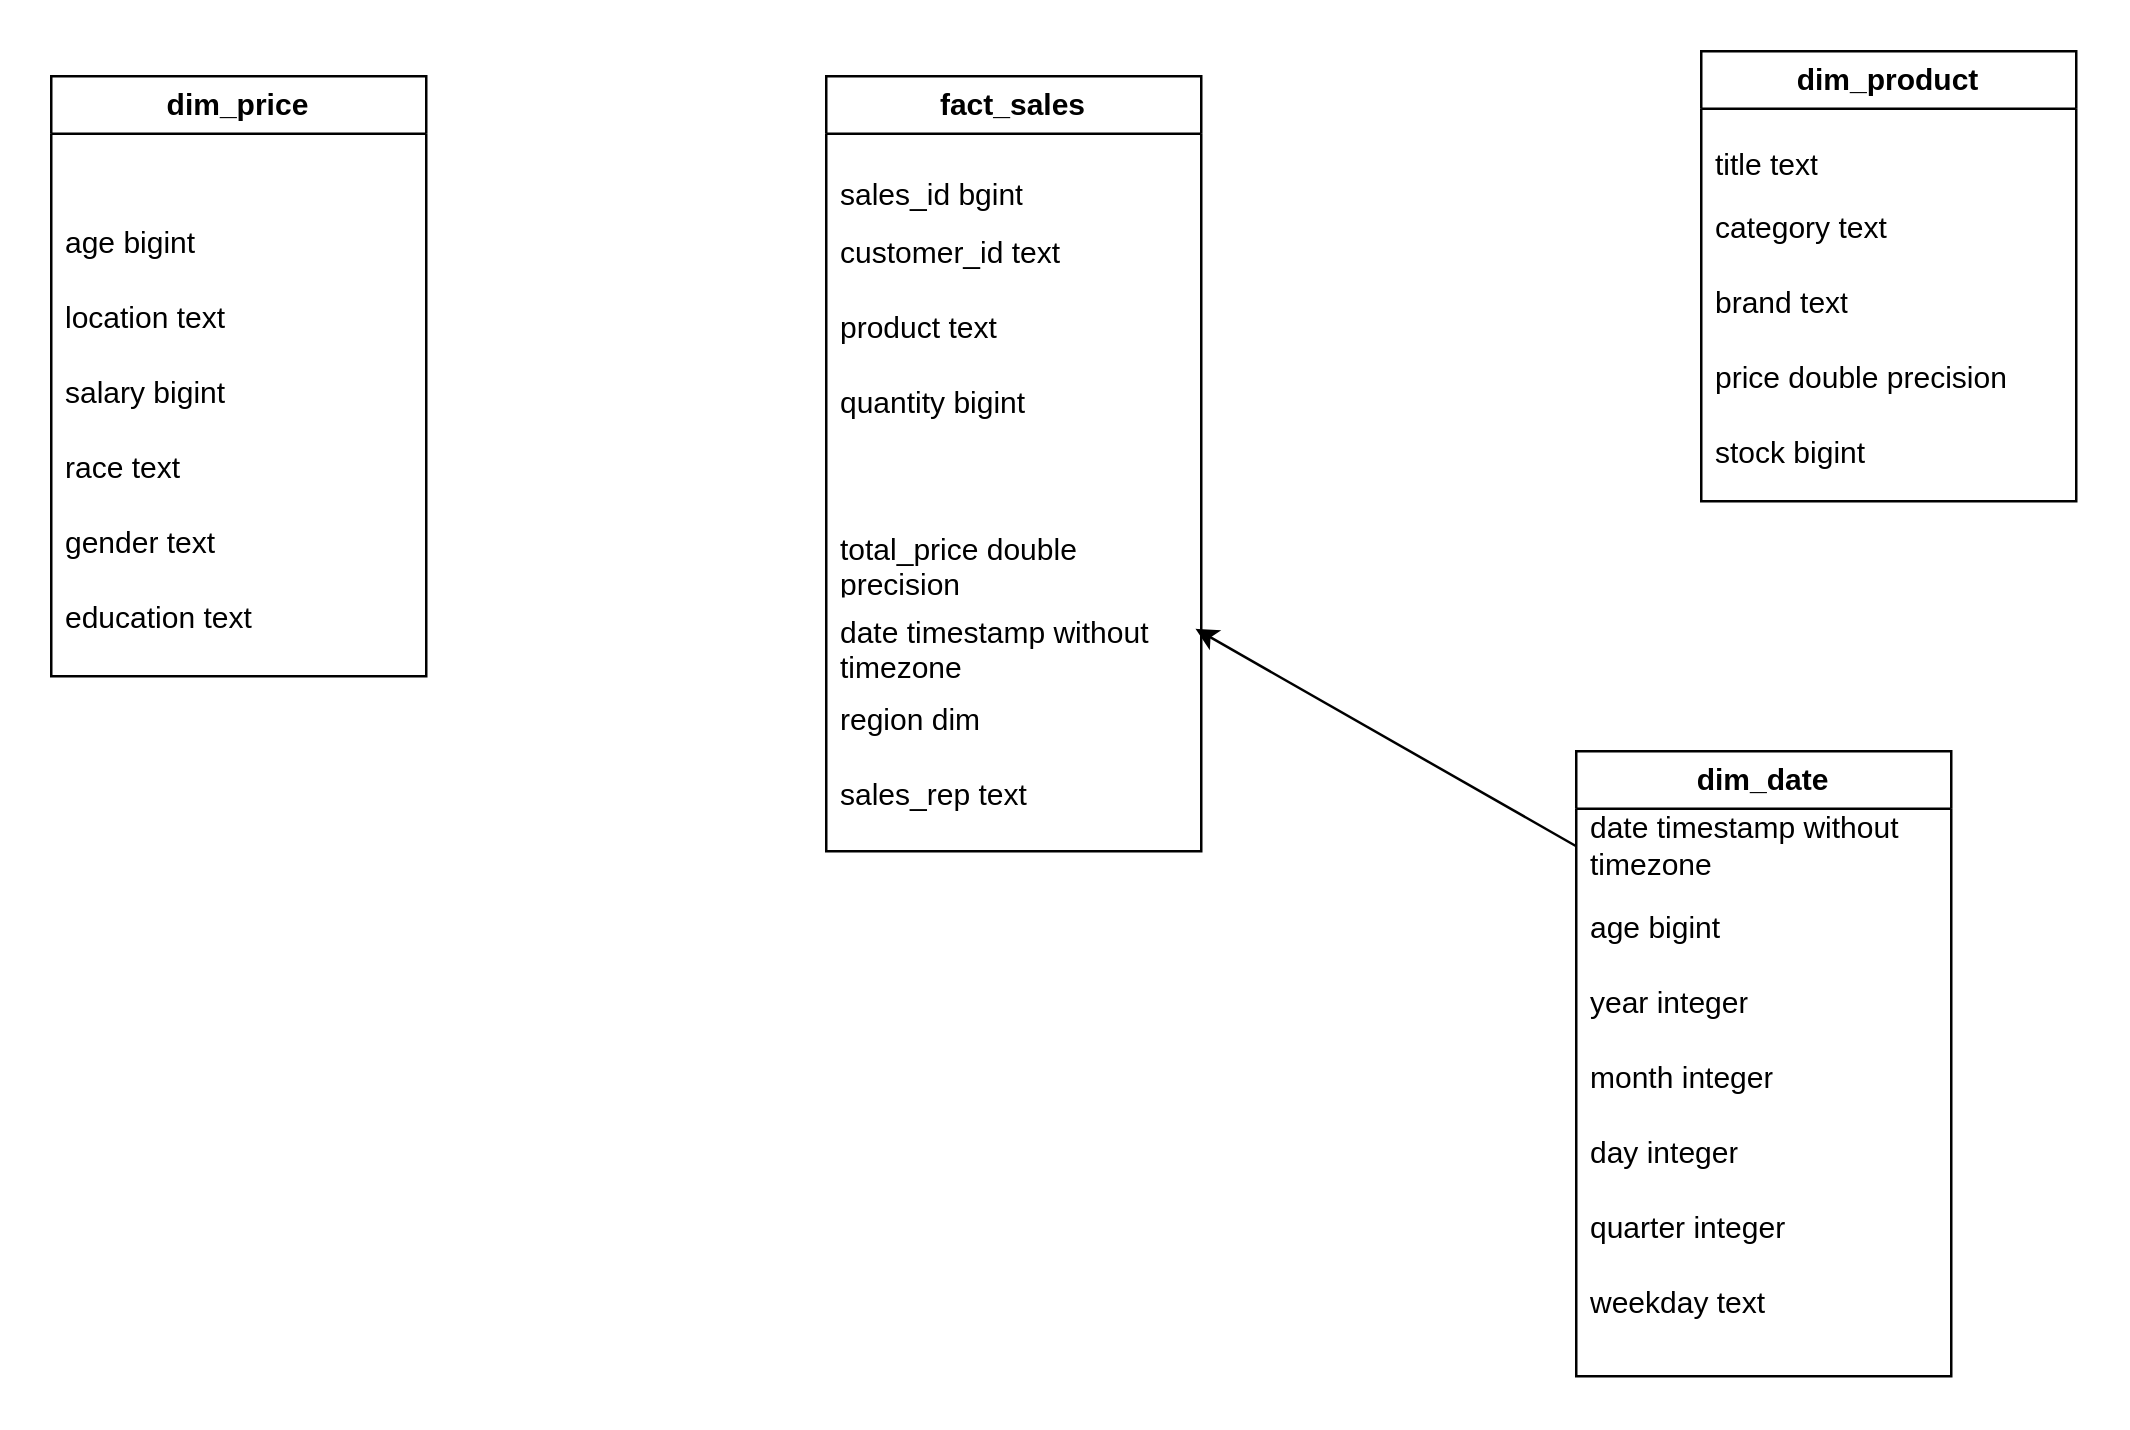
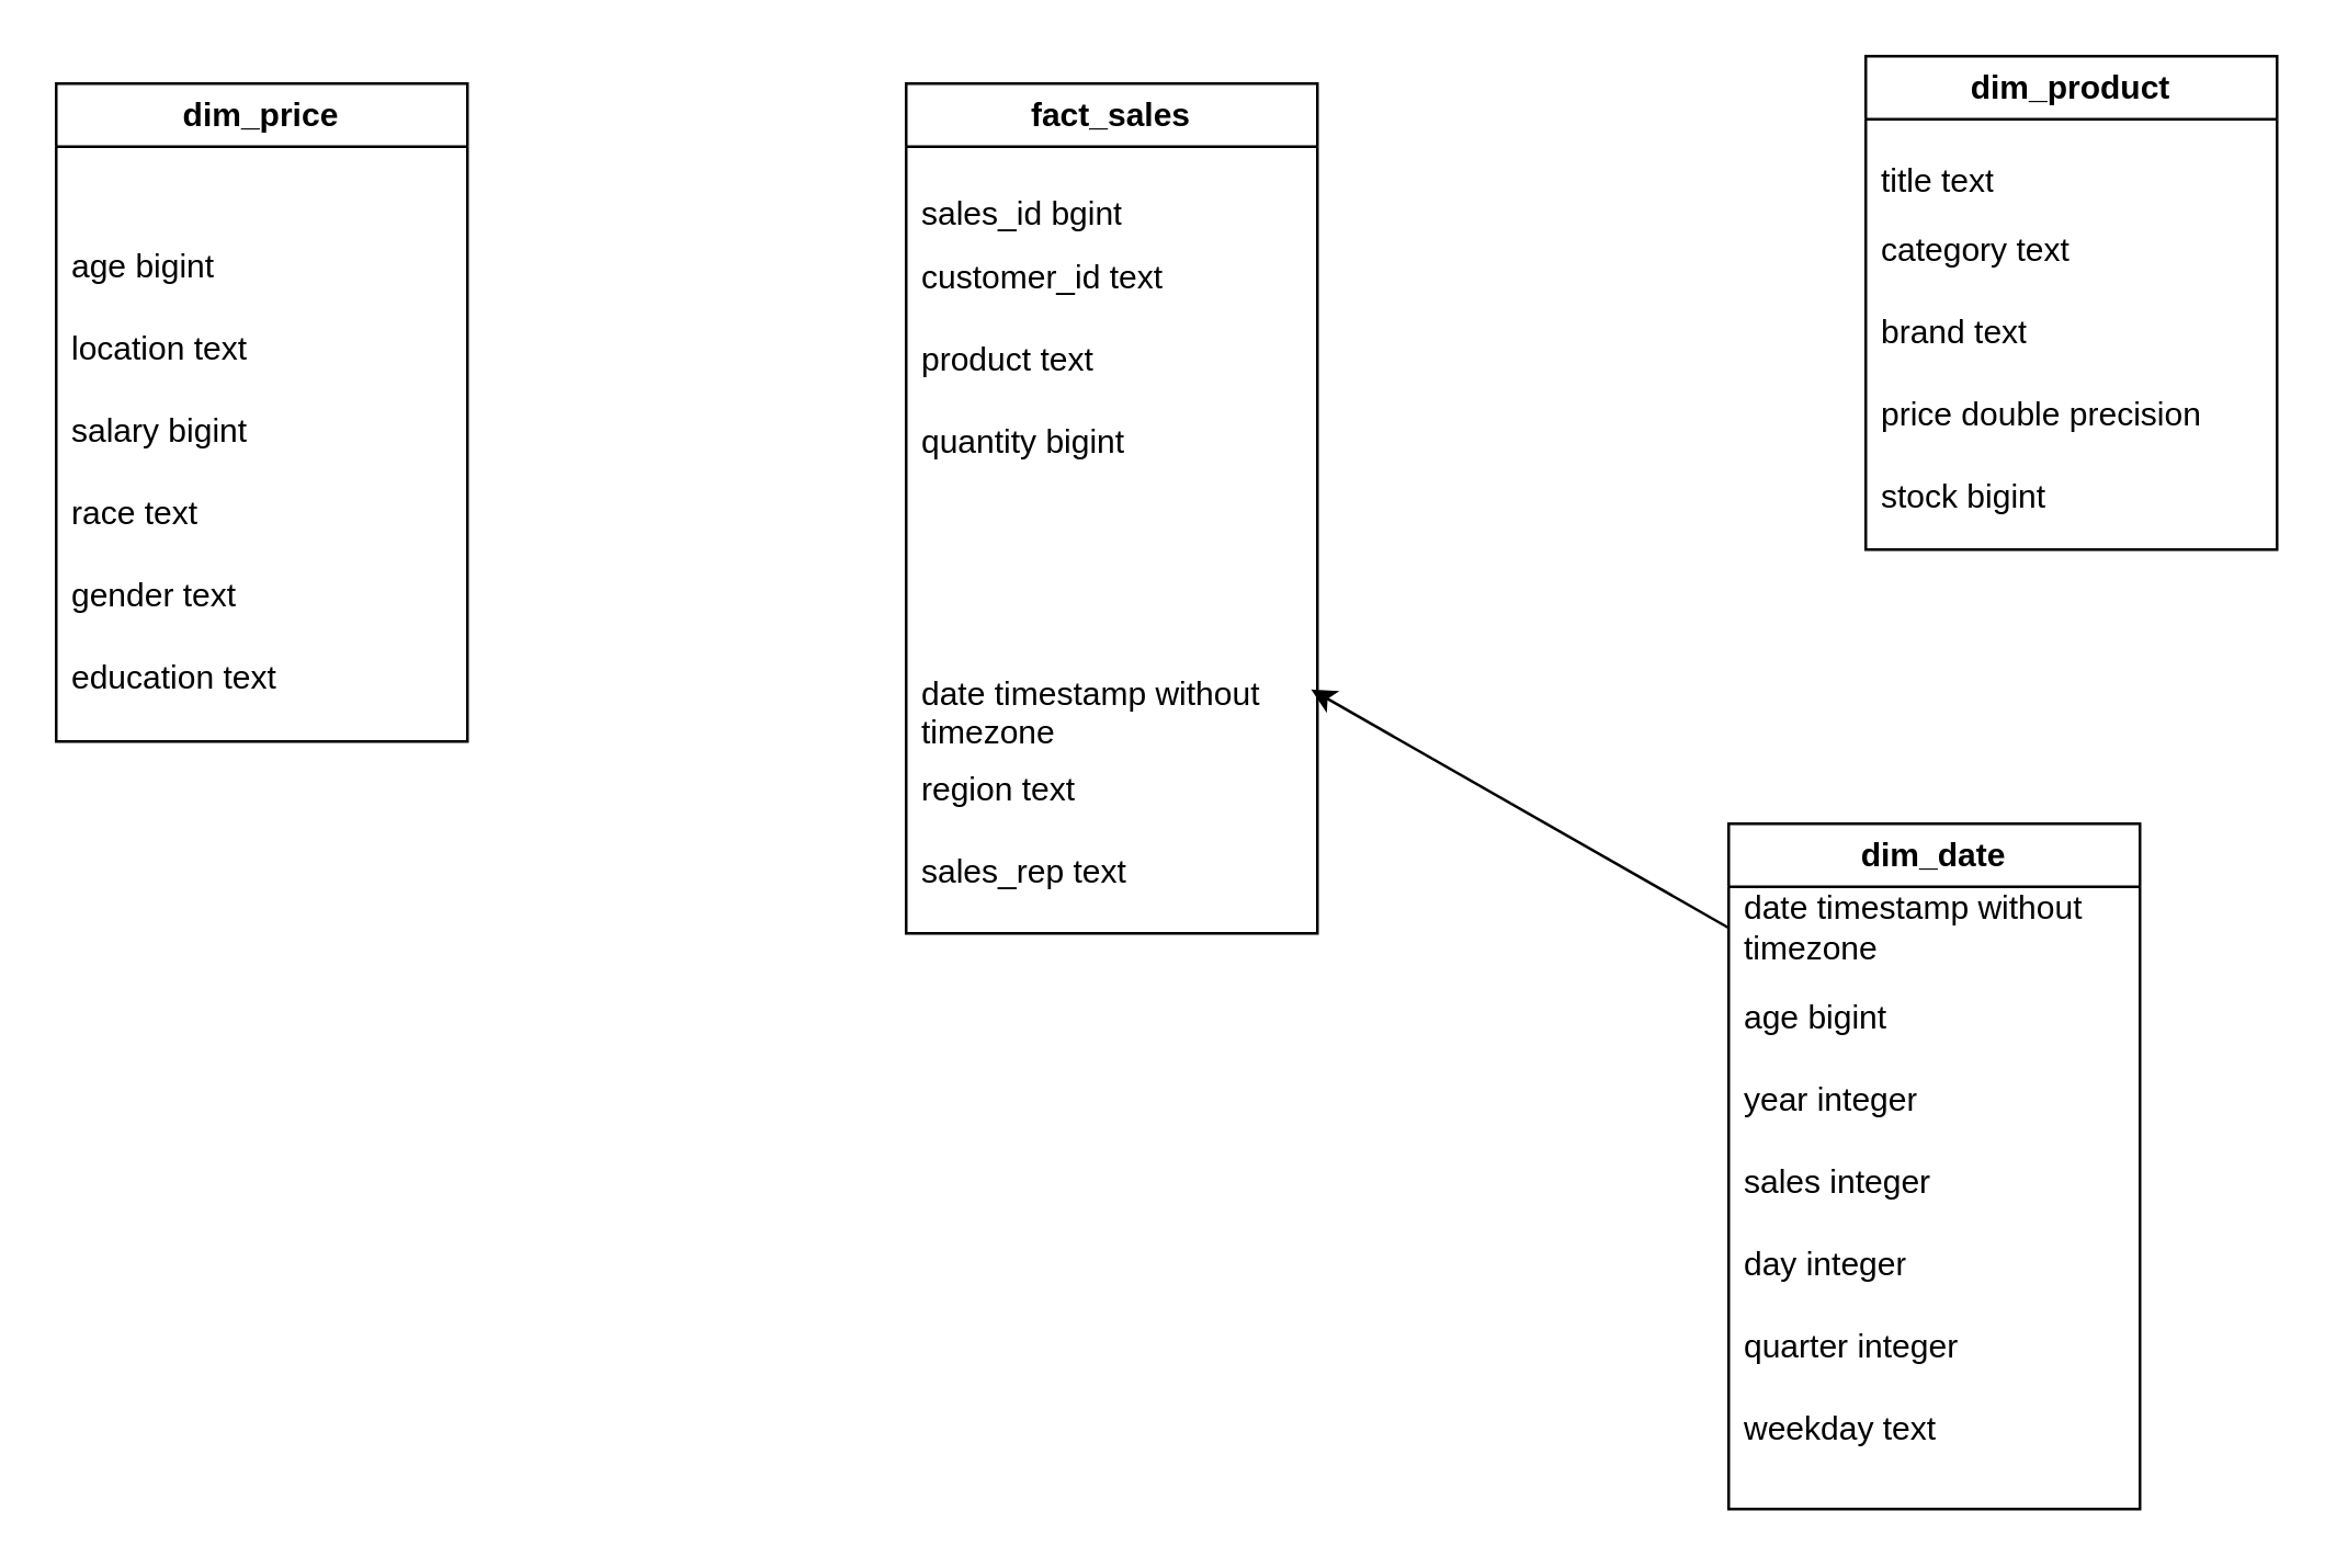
  <mxCell id="0" />
  <mxCell id="1" parent="0" />
  <mxCell id="2" value="" style="group" vertex="1" connectable="0" parent="1"><mxGeometry x="20" y="20" width="810" height="530" as="geometry" /></mxCell>
  <mxCell id="3" value="dim_price" style="swimlane;whiteSpace=wrap;html=1;" vertex="1" parent="2"><mxGeometry y="10" width="150" height="240" as="geometry" /></mxCell>
  <mxCell id="4" value="age bigint" style="text;strokeColor=none;fillColor=none;align=left;verticalAlign=middle;spacingLeft=4;spacingRight=4;overflow=hidden;points=[[0,0.5],[1,0.5]];portConstraint=eastwest;rotatable=0;whiteSpace=wrap;html=1;" vertex="1" parent="3"><mxGeometry y="52" width="140" height="30" as="geometry" /></mxCell>
  <mxCell id="5" value="location text" style="text;strokeColor=none;fillColor=none;align=left;verticalAlign=middle;spacingLeft=4;spacingRight=4;overflow=hidden;points=[[0,0.5],[1,0.5]];portConstraint=eastwest;rotatable=0;whiteSpace=wrap;html=1;" vertex="1" parent="3"><mxGeometry y="82" width="140" height="30" as="geometry" /></mxCell>
  <mxCell id="6" value="salary bigint" style="text;strokeColor=none;fillColor=none;align=left;verticalAlign=middle;spacingLeft=4;spacingRight=4;overflow=hidden;points=[[0,0.5],[1,0.5]];portConstraint=eastwest;rotatable=0;whiteSpace=wrap;html=1;" vertex="1" parent="3"><mxGeometry y="112" width="140" height="30" as="geometry" /></mxCell>
  <mxCell id="7" value="race text" style="text;strokeColor=none;fillColor=none;align=left;verticalAlign=middle;spacingLeft=4;spacingRight=4;overflow=hidden;points=[[0,0.5],[1,0.5]];portConstraint=eastwest;rotatable=0;whiteSpace=wrap;html=1;" vertex="1" parent="3"><mxGeometry y="142" width="140" height="30" as="geometry" /></mxCell>
  <mxCell id="8" value="gender text" style="text;strokeColor=none;fillColor=none;align=left;verticalAlign=middle;spacingLeft=4;spacingRight=4;overflow=hidden;points=[[0,0.5],[1,0.5]];portConstraint=eastwest;rotatable=0;whiteSpace=wrap;html=1;" vertex="1" parent="3"><mxGeometry y="172" width="140" height="30" as="geometry" /></mxCell>
  <mxCell id="9" value="education text" style="text;strokeColor=none;fillColor=none;align=left;verticalAlign=middle;spacingLeft=4;spacingRight=4;overflow=hidden;points=[[0,0.5],[1,0.5]];portConstraint=eastwest;rotatable=0;whiteSpace=wrap;html=1;" vertex="1" parent="3"><mxGeometry y="202" width="140" height="30" as="geometry" /></mxCell>
  <mxCell id="10" value="dim_date" style="swimlane;whiteSpace=wrap;html=1;" vertex="1" parent="2"><mxGeometry x="610" y="280" width="150" height="250" as="geometry" /></mxCell>
  <mxCell id="11" value="age bigint" style="text;strokeColor=none;fillColor=none;align=left;verticalAlign=middle;spacingLeft=4;spacingRight=4;overflow=hidden;points=[[0,0.5],[1,0.5]];portConstraint=eastwest;rotatable=0;whiteSpace=wrap;html=1;" vertex="1" parent="10"><mxGeometry y="56" width="140" height="30" as="geometry" /></mxCell>
  <mxCell id="12" value="year integer" style="text;strokeColor=none;fillColor=none;align=left;verticalAlign=middle;spacingLeft=4;spacingRight=4;overflow=hidden;points=[[0,0.5],[1,0.5]];portConstraint=eastwest;rotatable=0;whiteSpace=wrap;html=1;" vertex="1" parent="10"><mxGeometry y="86" width="140" height="30" as="geometry" /></mxCell>
- <mxCell id="13" value="month integer" style="text;strokeColor=none;fillColor=none;align=left;verticalAlign=middle;spacingLeft=4;spacingRight=4;overflow=hidden;points=[[0,0.5],[1,0.5]];portConstraint=eastwest;rotatable=0;whiteSpace=wrap;html=1;" vertex="1" parent="10"><mxGeometry y="116" width="140" height="30" as="geometry" /></mxCell>
+ <mxCell id="13" value="sales integer" style="text;strokeColor=none;fillColor=none;align=left;verticalAlign=middle;spacingLeft=4;spacingRight=4;overflow=hidden;points=[[0,0.5],[1,0.5]];portConstraint=eastwest;rotatable=0;whiteSpace=wrap;html=1;" vertex="1" parent="10"><mxGeometry y="116" width="140" height="30" as="geometry" /></mxCell>
  <mxCell id="14" value="day integer" style="text;strokeColor=none;fillColor=none;align=left;verticalAlign=middle;spacingLeft=4;spacingRight=4;overflow=hidden;points=[[0,0.5],[1,0.5]];portConstraint=eastwest;rotatable=0;whiteSpace=wrap;html=1;" vertex="1" parent="10"><mxGeometry y="146" width="140" height="30" as="geometry" /></mxCell>
  <mxCell id="15" value="quarter integer" style="text;strokeColor=none;fillColor=none;align=left;verticalAlign=middle;spacingLeft=4;spacingRight=4;overflow=hidden;points=[[0,0.5],[1,0.5]];portConstraint=eastwest;rotatable=0;whiteSpace=wrap;html=1;" vertex="1" parent="10"><mxGeometry y="176" width="140" height="30" as="geometry" /></mxCell>
  <mxCell id="16" value="weekday text" style="text;strokeColor=none;fillColor=none;align=left;verticalAlign=middle;spacingLeft=4;spacingRight=4;overflow=hidden;points=[[0,0.5],[1,0.5]];portConstraint=eastwest;rotatable=0;whiteSpace=wrap;html=1;" vertex="1" parent="10"><mxGeometry y="206" width="140" height="30" as="geometry" /></mxCell>
  <mxCell id="17" value="date timestamp without timezone" style="text;strokeColor=none;fillColor=none;align=left;verticalAlign=middle;spacingLeft=4;spacingRight=4;overflow=hidden;points=[[0,0.5],[1,0.5]];portConstraint=eastwest;rotatable=0;whiteSpace=wrap;html=1;" vertex="1" parent="10"><mxGeometry y="20" width="140" height="36" as="geometry" /></mxCell>
  <mxCell id="18" value="dim_product" style="swimlane;whiteSpace=wrap;html=1;startSize=23;" vertex="1" parent="2"><mxGeometry x="660" width="150" height="180" as="geometry" /></mxCell>
  <mxCell id="19" value="category text" style="text;strokeColor=none;fillColor=none;align=left;verticalAlign=middle;spacingLeft=4;spacingRight=4;overflow=hidden;points=[[0,0.5],[1,0.5]];portConstraint=eastwest;rotatable=0;whiteSpace=wrap;html=1;" vertex="1" parent="18"><mxGeometry y="56" width="140" height="30" as="geometry" /></mxCell>
  <mxCell id="20" value="brand text" style="text;strokeColor=none;fillColor=none;align=left;verticalAlign=middle;spacingLeft=4;spacingRight=4;overflow=hidden;points=[[0,0.5],[1,0.5]];portConstraint=eastwest;rotatable=0;whiteSpace=wrap;html=1;" vertex="1" parent="18"><mxGeometry y="86" width="140" height="30" as="geometry" /></mxCell>
  <mxCell id="21" value="price double precision" style="text;strokeColor=none;fillColor=none;align=left;verticalAlign=middle;spacingLeft=4;spacingRight=4;overflow=hidden;points=[[0,0.5],[1,0.5]];portConstraint=eastwest;rotatable=0;whiteSpace=wrap;html=1;" vertex="1" parent="18"><mxGeometry y="116" width="140" height="30" as="geometry" /></mxCell>
  <mxCell id="22" value="stock bigint" style="text;strokeColor=none;fillColor=none;align=left;verticalAlign=middle;spacingLeft=4;spacingRight=4;overflow=hidden;points=[[0,0.5],[1,0.5]];portConstraint=eastwest;rotatable=0;whiteSpace=wrap;html=1;" vertex="1" parent="18"><mxGeometry y="146" width="140" height="30" as="geometry" /></mxCell>
  <mxCell id="23" value="title text" style="text;strokeColor=none;fillColor=none;align=left;verticalAlign=middle;spacingLeft=4;spacingRight=4;overflow=hidden;points=[[0,0.5],[1,0.5]];portConstraint=eastwest;rotatable=0;whiteSpace=wrap;html=1;" vertex="1" parent="18"><mxGeometry y="28" width="140" height="36" as="geometry" /></mxCell>
  <mxCell id="24" value="fact_sales" style="swimlane;whiteSpace=wrap;html=1;startSize=23;" vertex="1" parent="2"><mxGeometry x="310" y="10" width="150" height="310" as="geometry" /></mxCell>
  <mxCell id="25" value="customer_id text" style="text;strokeColor=none;fillColor=none;align=left;verticalAlign=middle;spacingLeft=4;spacingRight=4;overflow=hidden;points=[[0,0.5],[1,0.5]];portConstraint=eastwest;rotatable=0;whiteSpace=wrap;html=1;" vertex="1" parent="24"><mxGeometry y="56" width="140" height="30" as="geometry" /></mxCell>
  <mxCell id="26" value="product text" style="text;strokeColor=none;fillColor=none;align=left;verticalAlign=middle;spacingLeft=4;spacingRight=4;overflow=hidden;points=[[0,0.5],[1,0.5]];portConstraint=eastwest;rotatable=0;whiteSpace=wrap;html=1;" vertex="1" parent="24"><mxGeometry y="86" width="140" height="30" as="geometry" /></mxCell>
  <mxCell id="27" value="quantity bigint" style="text;strokeColor=none;fillColor=none;align=left;verticalAlign=middle;spacingLeft=4;spacingRight=4;overflow=hidden;points=[[0,0.5],[1,0.5]];portConstraint=eastwest;rotatable=0;whiteSpace=wrap;html=1;" vertex="1" parent="24"><mxGeometry y="116" width="140" height="30" as="geometry" /></mxCell>
- <mxCell id="28" value="total_price double precision" style="text;strokeColor=none;fillColor=none;align=left;verticalAlign=middle;spacingLeft=4;spacingRight=4;overflow=hidden;points=[[0,0.5],[1,0.5]];portConstraint=eastwest;rotatable=0;whiteSpace=wrap;html=1;" vertex="1" parent="24"><mxGeometry y="180" width="150" height="30" as="geometry" /></mxCell>
  <mxCell id="29" value="date timestamp without timezone" style="text;strokeColor=none;fillColor=none;align=left;verticalAlign=middle;spacingLeft=4;spacingRight=4;overflow=hidden;points=[[0,0.5],[1,0.5]];portConstraint=eastwest;rotatable=0;whiteSpace=wrap;html=1;" vertex="1" parent="24"><mxGeometry y="213" width="140" height="30" as="geometry" /></mxCell>
- <mxCell id="30" value="region dim" style="text;strokeColor=none;fillColor=none;align=left;verticalAlign=middle;spacingLeft=4;spacingRight=4;overflow=hidden;points=[[0,0.5],[1,0.5]];portConstraint=eastwest;rotatable=0;whiteSpace=wrap;html=1;" vertex="1" parent="24"><mxGeometry y="243" width="80" height="30" as="geometry" /></mxCell>
+ <mxCell id="30" value="region text" style="text;strokeColor=none;fillColor=none;align=left;verticalAlign=middle;spacingLeft=4;spacingRight=4;overflow=hidden;points=[[0,0.5],[1,0.5]];portConstraint=eastwest;rotatable=0;whiteSpace=wrap;html=1;" vertex="1" parent="24"><mxGeometry y="243" width="80" height="30" as="geometry" /></mxCell>
  <mxCell id="31" value="sales_rep text" style="text;strokeColor=none;fillColor=none;align=left;verticalAlign=middle;spacingLeft=4;spacingRight=4;overflow=hidden;points=[[0,0.5],[1,0.5]];portConstraint=eastwest;rotatable=0;whiteSpace=wrap;html=1;" vertex="1" parent="24"><mxGeometry y="273" width="120" height="30" as="geometry" /></mxCell>
  <mxCell id="32" value="sales_id bgint" style="text;strokeColor=none;fillColor=none;align=left;verticalAlign=middle;spacingLeft=4;spacingRight=4;overflow=hidden;points=[[0,0.5],[1,0.5]];portConstraint=eastwest;rotatable=0;whiteSpace=wrap;html=1;" vertex="1" parent="24"><mxGeometry y="30" width="140" height="36" as="geometry" /></mxCell>
  <mxCell id="33" value="" style="endArrow=classic;html=1;rounded=0;entryX=1.055;entryY=0.267;entryDx=0;entryDy=0;entryPerimeter=0;exitX=0;exitY=0.5;exitDx=0;exitDy=0;" edge="1" parent="2" source="17" target="29"><mxGeometry width="50" height="50" relative="1" as="geometry"><mxPoint x="490" y="230" as="sourcePoint" /><mxPoint x="540" y="180" as="targetPoint" /></mxGeometry></mxCell>
